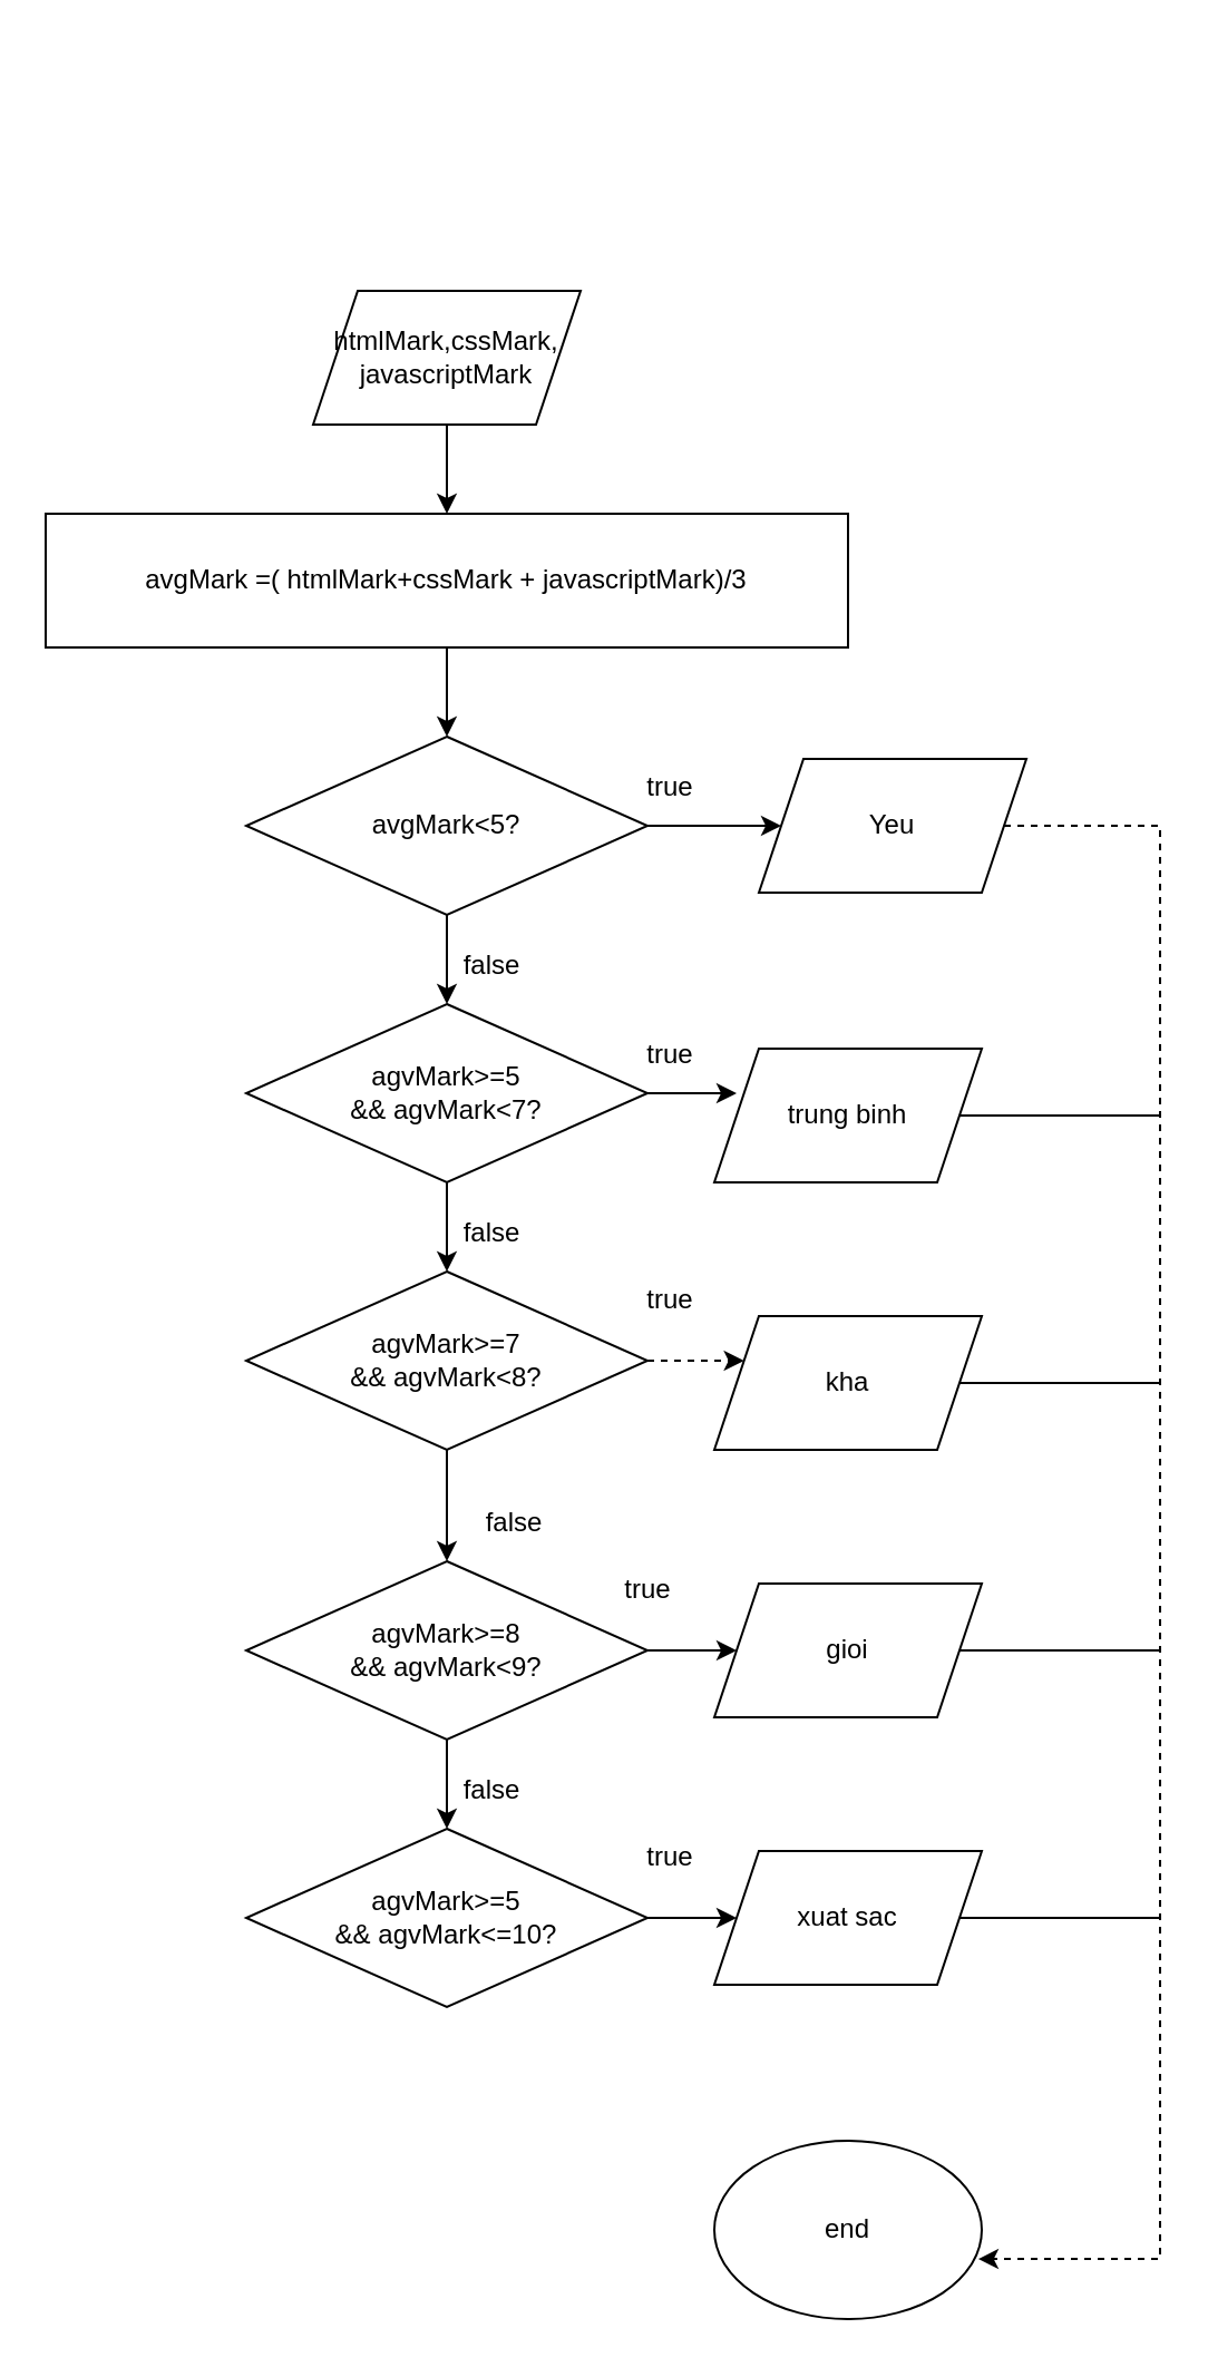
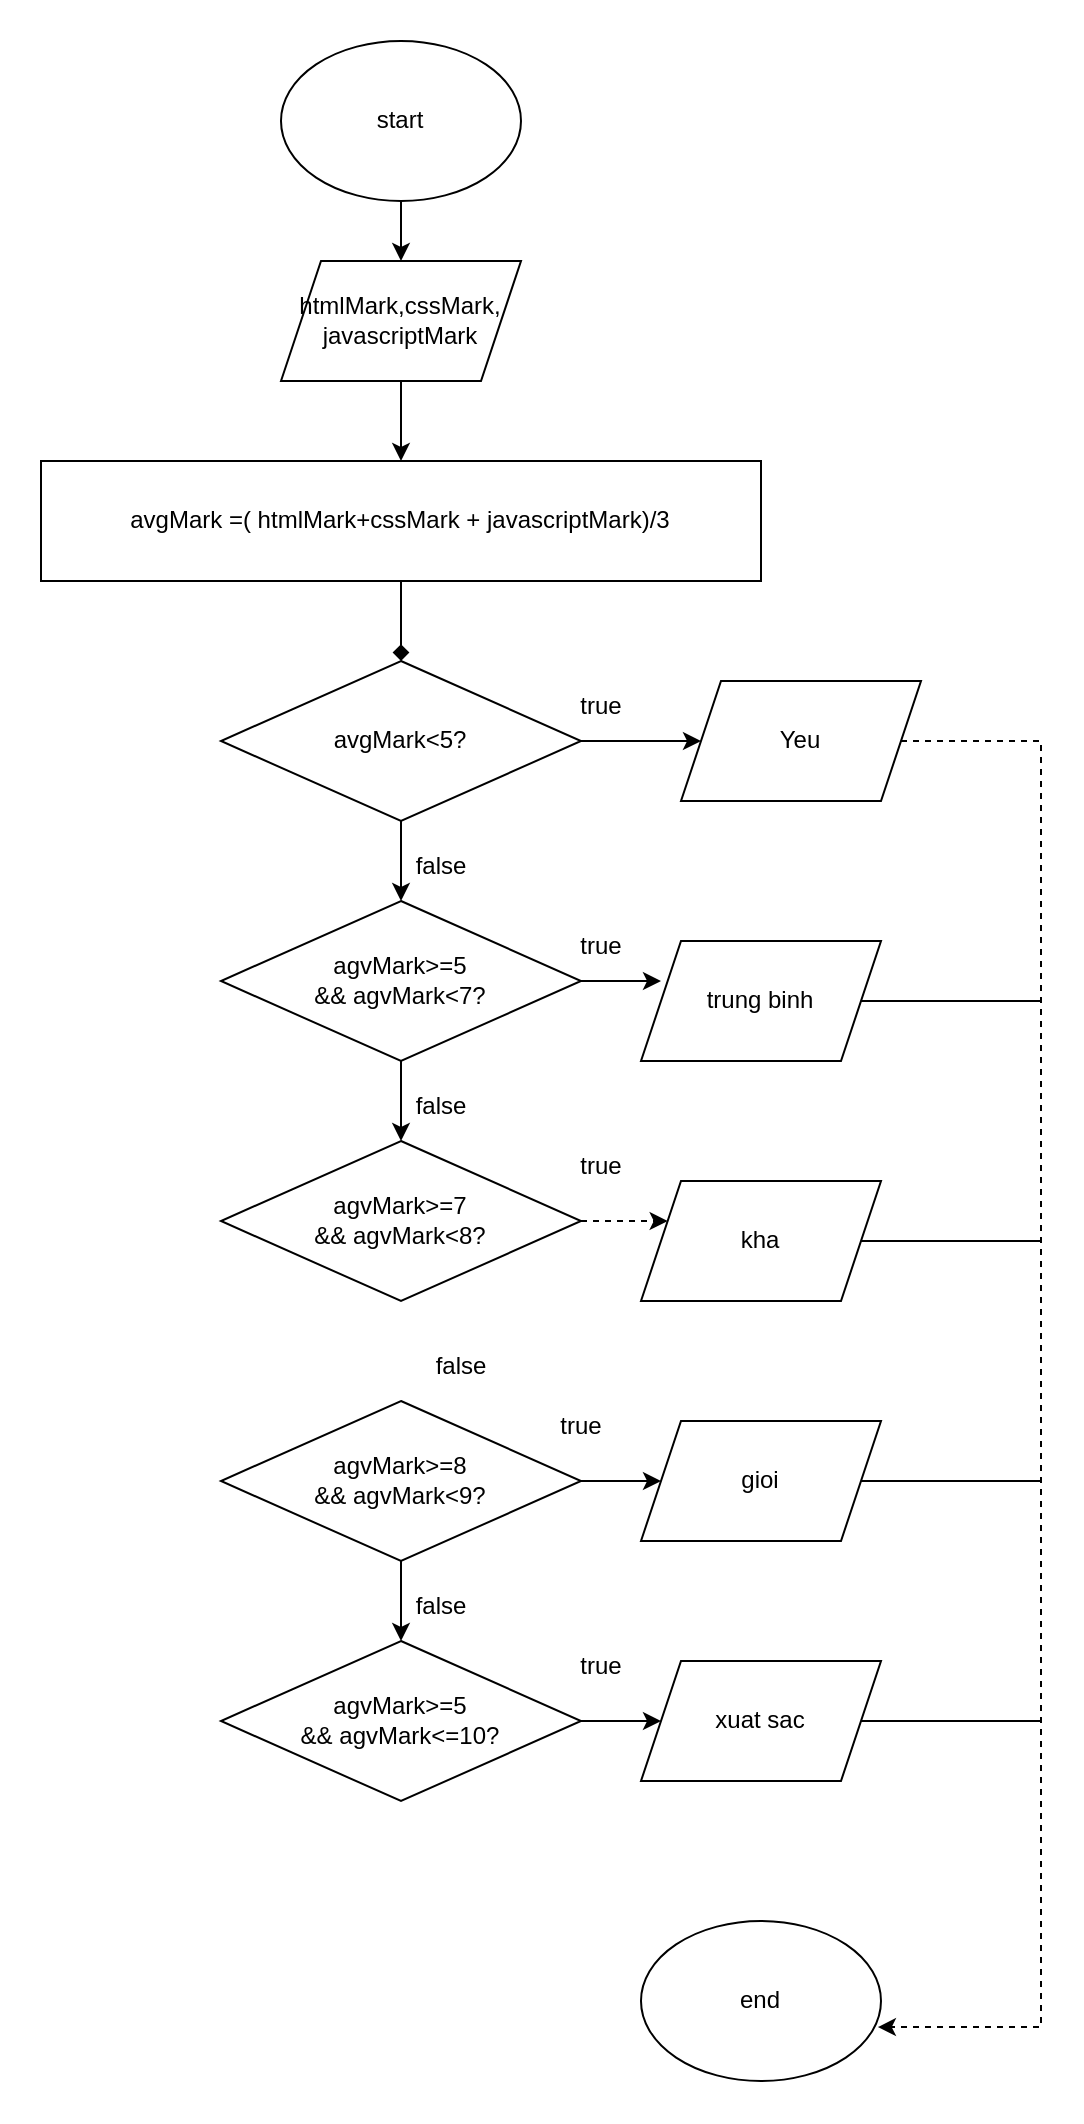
  <mxCell id="0" />
  <mxCell id="1" parent="0" />
+ <mxCell id="2" value="" style="edgeStyle=orthogonalEdgeStyle;rounded=0;orthogonalLoop=1;jettySize=auto;html=1;" parent="1" source="3" target="5" edge="1"><mxGeometry relative="1" as="geometry" /></mxCell>
+ <mxCell id="3" value="start" style="ellipse;whiteSpace=wrap;html=1;" parent="1" vertex="1"><mxGeometry x="140" y="20" width="120" height="80" as="geometry" /></mxCell>
  <mxCell id="4" value="" style="edgeStyle=orthogonalEdgeStyle;rounded=0;orthogonalLoop=1;jettySize=auto;html=1;" parent="1" source="5" target="7" edge="1"><mxGeometry relative="1" as="geometry" /></mxCell>
  <mxCell id="5" value="htmlMark,cssMark,&lt;br&gt;javascriptMark" style="shape=parallelogram;perimeter=parallelogramPerimeter;whiteSpace=wrap;html=1;fixedSize=1;" parent="1" vertex="1"><mxGeometry x="140" y="130" width="120" height="60" as="geometry" /></mxCell>
- <mxCell id="6" value="" style="edgeStyle=orthogonalEdgeStyle;rounded=0;orthogonalLoop=1;jettySize=auto;html=1;" parent="1" source="7" target="10" edge="1"><mxGeometry relative="1" as="geometry" /></mxCell>
+ <mxCell id="6" value="" style="edgeStyle=orthogonalEdgeStyle;rounded=0;orthogonalLoop=1;jettySize=auto;html=1;endArrow=diamond;" parent="1" source="7" target="10" edge="1"><mxGeometry relative="1" as="geometry" /></mxCell>
  <mxCell id="7" value="avgMark =( htmlMark+cssMark + javascriptMark)/3" style="whiteSpace=wrap;html=1;" parent="1" vertex="1"><mxGeometry x="20" y="230" width="360" height="60" as="geometry" /></mxCell>
  <mxCell id="8" value="" style="edgeStyle=orthogonalEdgeStyle;rounded=0;orthogonalLoop=1;jettySize=auto;html=1;" parent="1" source="10" target="12" edge="1"><mxGeometry relative="1" as="geometry" /></mxCell>
  <mxCell id="9" value="" style="edgeStyle=orthogonalEdgeStyle;rounded=0;orthogonalLoop=1;jettySize=auto;html=1;" parent="1" source="10" target="16" edge="1"><mxGeometry relative="1" as="geometry" /></mxCell>
  <mxCell id="10" value="avgMark&amp;lt;5?" style="rhombus;whiteSpace=wrap;html=1;" parent="1" vertex="1"><mxGeometry x="110" y="330" width="180" height="80" as="geometry" /></mxCell>
  <mxCell id="11" style="edgeStyle=orthogonalEdgeStyle;rounded=0;orthogonalLoop=1;jettySize=auto;html=1;exitX=1;exitY=0.5;exitDx=0;exitDy=0;entryX=0.987;entryY=0.663;entryDx=0;entryDy=0;entryPerimeter=0;dashed=1;" parent="1" source="12" target="37" edge="1"><mxGeometry relative="1" as="geometry"><mxPoint x="520" y="1011.6" as="targetPoint" /><Array as="points"><mxPoint x="520" y="370" /><mxPoint x="520" y="1013" /></Array></mxGeometry></mxCell>
  <mxCell id="12" value="Yeu" style="shape=parallelogram;perimeter=parallelogramPerimeter;whiteSpace=wrap;html=1;fixedSize=1;" parent="1" vertex="1"><mxGeometry x="340" y="340" width="120" height="60" as="geometry" /></mxCell>
  <mxCell id="13" value="true" style="text;html=1;align=center;verticalAlign=middle;resizable=0;points=[];autosize=1;strokeColor=none;fillColor=none;" parent="1" vertex="1"><mxGeometry x="280" y="338" width="40" height="30" as="geometry" /></mxCell>
  <mxCell id="14" style="edgeStyle=orthogonalEdgeStyle;rounded=0;orthogonalLoop=1;jettySize=auto;html=1;" parent="1" source="16" edge="1"><mxGeometry relative="1" as="geometry"><mxPoint x="330" y="490" as="targetPoint" /></mxGeometry></mxCell>
  <mxCell id="15" value="" style="edgeStyle=orthogonalEdgeStyle;rounded=0;orthogonalLoop=1;jettySize=auto;html=1;" parent="1" source="16" target="22" edge="1"><mxGeometry relative="1" as="geometry" /></mxCell>
  <mxCell id="16" value="agvMark&amp;gt;=5&lt;br&gt;&amp;amp;&amp;amp; agvMark&amp;lt;7?" style="rhombus;whiteSpace=wrap;html=1;" parent="1" vertex="1"><mxGeometry x="110" y="450" width="180" height="80" as="geometry" /></mxCell>
  <mxCell id="17" value="true" style="text;html=1;align=center;verticalAlign=middle;resizable=0;points=[];autosize=1;strokeColor=none;fillColor=none;" parent="1" vertex="1"><mxGeometry x="280" y="458" width="40" height="30" as="geometry" /></mxCell>
  <mxCell id="18" value="trung binh" style="shape=parallelogram;perimeter=parallelogramPerimeter;whiteSpace=wrap;html=1;fixedSize=1;" parent="1" vertex="1"><mxGeometry x="320" y="470" width="120" height="60" as="geometry" /></mxCell>
  <mxCell id="19" value="false" style="text;html=1;align=center;verticalAlign=middle;resizable=0;points=[];autosize=1;strokeColor=none;fillColor=none;" parent="1" vertex="1"><mxGeometry x="195" y="418" width="50" height="30" as="geometry" /></mxCell>
  <mxCell id="20" value="" style="edgeStyle=orthogonalEdgeStyle;rounded=0;orthogonalLoop=1;jettySize=auto;html=1;dashed=1;" parent="1" source="22" target="23" edge="1"><mxGeometry relative="1" as="geometry"><Array as="points"><mxPoint x="330" y="610" /><mxPoint x="330" y="610" /></Array></mxGeometry></mxCell>
- <mxCell id="21" value="" style="edgeStyle=orthogonalEdgeStyle;rounded=0;orthogonalLoop=1;jettySize=auto;html=1;" parent="1" source="22" target="28" edge="1"><mxGeometry relative="1" as="geometry" /></mxCell>
  <mxCell id="22" value="agvMark&amp;gt;=7&lt;br&gt;&amp;amp;&amp;amp; agvMark&amp;lt;8?" style="rhombus;whiteSpace=wrap;html=1;" parent="1" vertex="1"><mxGeometry x="110" y="570" width="180" height="80" as="geometry" /></mxCell>
  <mxCell id="23" value="kha" style="shape=parallelogram;perimeter=parallelogramPerimeter;whiteSpace=wrap;html=1;fixedSize=1;" parent="1" vertex="1"><mxGeometry x="320" y="590" width="120" height="60" as="geometry" /></mxCell>
  <mxCell id="24" value="true" style="text;html=1;align=center;verticalAlign=middle;resizable=0;points=[];autosize=1;strokeColor=none;fillColor=none;" parent="1" vertex="1"><mxGeometry x="280" y="568" width="40" height="30" as="geometry" /></mxCell>
  <mxCell id="25" value="false" style="text;html=1;align=center;verticalAlign=middle;resizable=0;points=[];autosize=1;strokeColor=none;fillColor=none;" parent="1" vertex="1"><mxGeometry x="195" y="538" width="50" height="30" as="geometry" /></mxCell>
  <mxCell id="26" value="" style="edgeStyle=orthogonalEdgeStyle;rounded=0;orthogonalLoop=1;jettySize=auto;html=1;" parent="1" source="28" target="29" edge="1"><mxGeometry relative="1" as="geometry" /></mxCell>
  <mxCell id="27" value="" style="edgeStyle=orthogonalEdgeStyle;rounded=0;orthogonalLoop=1;jettySize=auto;html=1;" parent="1" source="28" target="31" edge="1"><mxGeometry relative="1" as="geometry" /></mxCell>
  <mxCell id="28" value="agvMark&amp;gt;=8&lt;br&gt;&amp;amp;&amp;amp; agvMark&amp;lt;9?" style="rhombus;whiteSpace=wrap;html=1;" parent="1" vertex="1"><mxGeometry x="110" y="700" width="180" height="80" as="geometry" /></mxCell>
  <mxCell id="29" value="gioi" style="shape=parallelogram;perimeter=parallelogramPerimeter;whiteSpace=wrap;html=1;fixedSize=1;" parent="1" vertex="1"><mxGeometry x="320" y="710" width="120" height="60" as="geometry" /></mxCell>
  <mxCell id="30" value="" style="edgeStyle=orthogonalEdgeStyle;rounded=0;orthogonalLoop=1;jettySize=auto;html=1;" parent="1" source="31" target="32" edge="1"><mxGeometry relative="1" as="geometry" /></mxCell>
  <mxCell id="31" value="agvMark&amp;gt;=5&lt;br&gt;&amp;amp;&amp;amp; agvMark&amp;lt;=10?" style="rhombus;whiteSpace=wrap;html=1;" parent="1" vertex="1"><mxGeometry x="110" y="820" width="180" height="80" as="geometry" /></mxCell>
  <mxCell id="32" value="xuat sac" style="shape=parallelogram;perimeter=parallelogramPerimeter;whiteSpace=wrap;html=1;fixedSize=1;" parent="1" vertex="1"><mxGeometry x="320" y="830" width="120" height="60" as="geometry" /></mxCell>
  <mxCell id="33" value="false" style="text;html=1;align=center;verticalAlign=middle;resizable=0;points=[];autosize=1;strokeColor=none;fillColor=none;" parent="1" vertex="1"><mxGeometry x="205" y="668" width="50" height="30" as="geometry" /></mxCell>
  <mxCell id="34" value="false" style="text;html=1;align=center;verticalAlign=middle;resizable=0;points=[];autosize=1;strokeColor=none;fillColor=none;" parent="1" vertex="1"><mxGeometry x="195" y="788" width="50" height="30" as="geometry" /></mxCell>
  <mxCell id="35" value="true" style="text;html=1;align=center;verticalAlign=middle;resizable=0;points=[];autosize=1;strokeColor=none;fillColor=none;" parent="1" vertex="1"><mxGeometry x="270" y="698" width="40" height="30" as="geometry" /></mxCell>
  <mxCell id="36" value="true" style="text;html=1;align=center;verticalAlign=middle;resizable=0;points=[];autosize=1;strokeColor=none;fillColor=none;" parent="1" vertex="1"><mxGeometry x="280" y="818" width="40" height="30" as="geometry" /></mxCell>
  <mxCell id="37" value="end" style="ellipse;whiteSpace=wrap;html=1;" parent="1" vertex="1"><mxGeometry x="320" y="960" width="120" height="80" as="geometry" /></mxCell>
  <mxCell id="38" value="" style="endArrow=none;html=1;rounded=0;" parent="1" edge="1"><mxGeometry width="50" height="50" relative="1" as="geometry"><mxPoint x="520" y="500" as="sourcePoint" /><mxPoint x="430" y="500" as="targetPoint" /></mxGeometry></mxCell>
  <mxCell id="39" value="" style="endArrow=none;html=1;rounded=0;" parent="1" edge="1"><mxGeometry width="50" height="50" relative="1" as="geometry"><mxPoint x="520" y="620" as="sourcePoint" /><mxPoint x="430" y="620" as="targetPoint" /></mxGeometry></mxCell>
  <mxCell id="40" value="" style="endArrow=none;html=1;rounded=0;" parent="1" edge="1"><mxGeometry width="50" height="50" relative="1" as="geometry"><mxPoint x="520" y="740" as="sourcePoint" /><mxPoint x="430" y="740" as="targetPoint" /></mxGeometry></mxCell>
  <mxCell id="41" value="" style="endArrow=none;html=1;rounded=0;" parent="1" edge="1"><mxGeometry width="50" height="50" relative="1" as="geometry"><mxPoint x="520" y="860" as="sourcePoint" /><mxPoint x="430" y="860" as="targetPoint" /></mxGeometry></mxCell>
